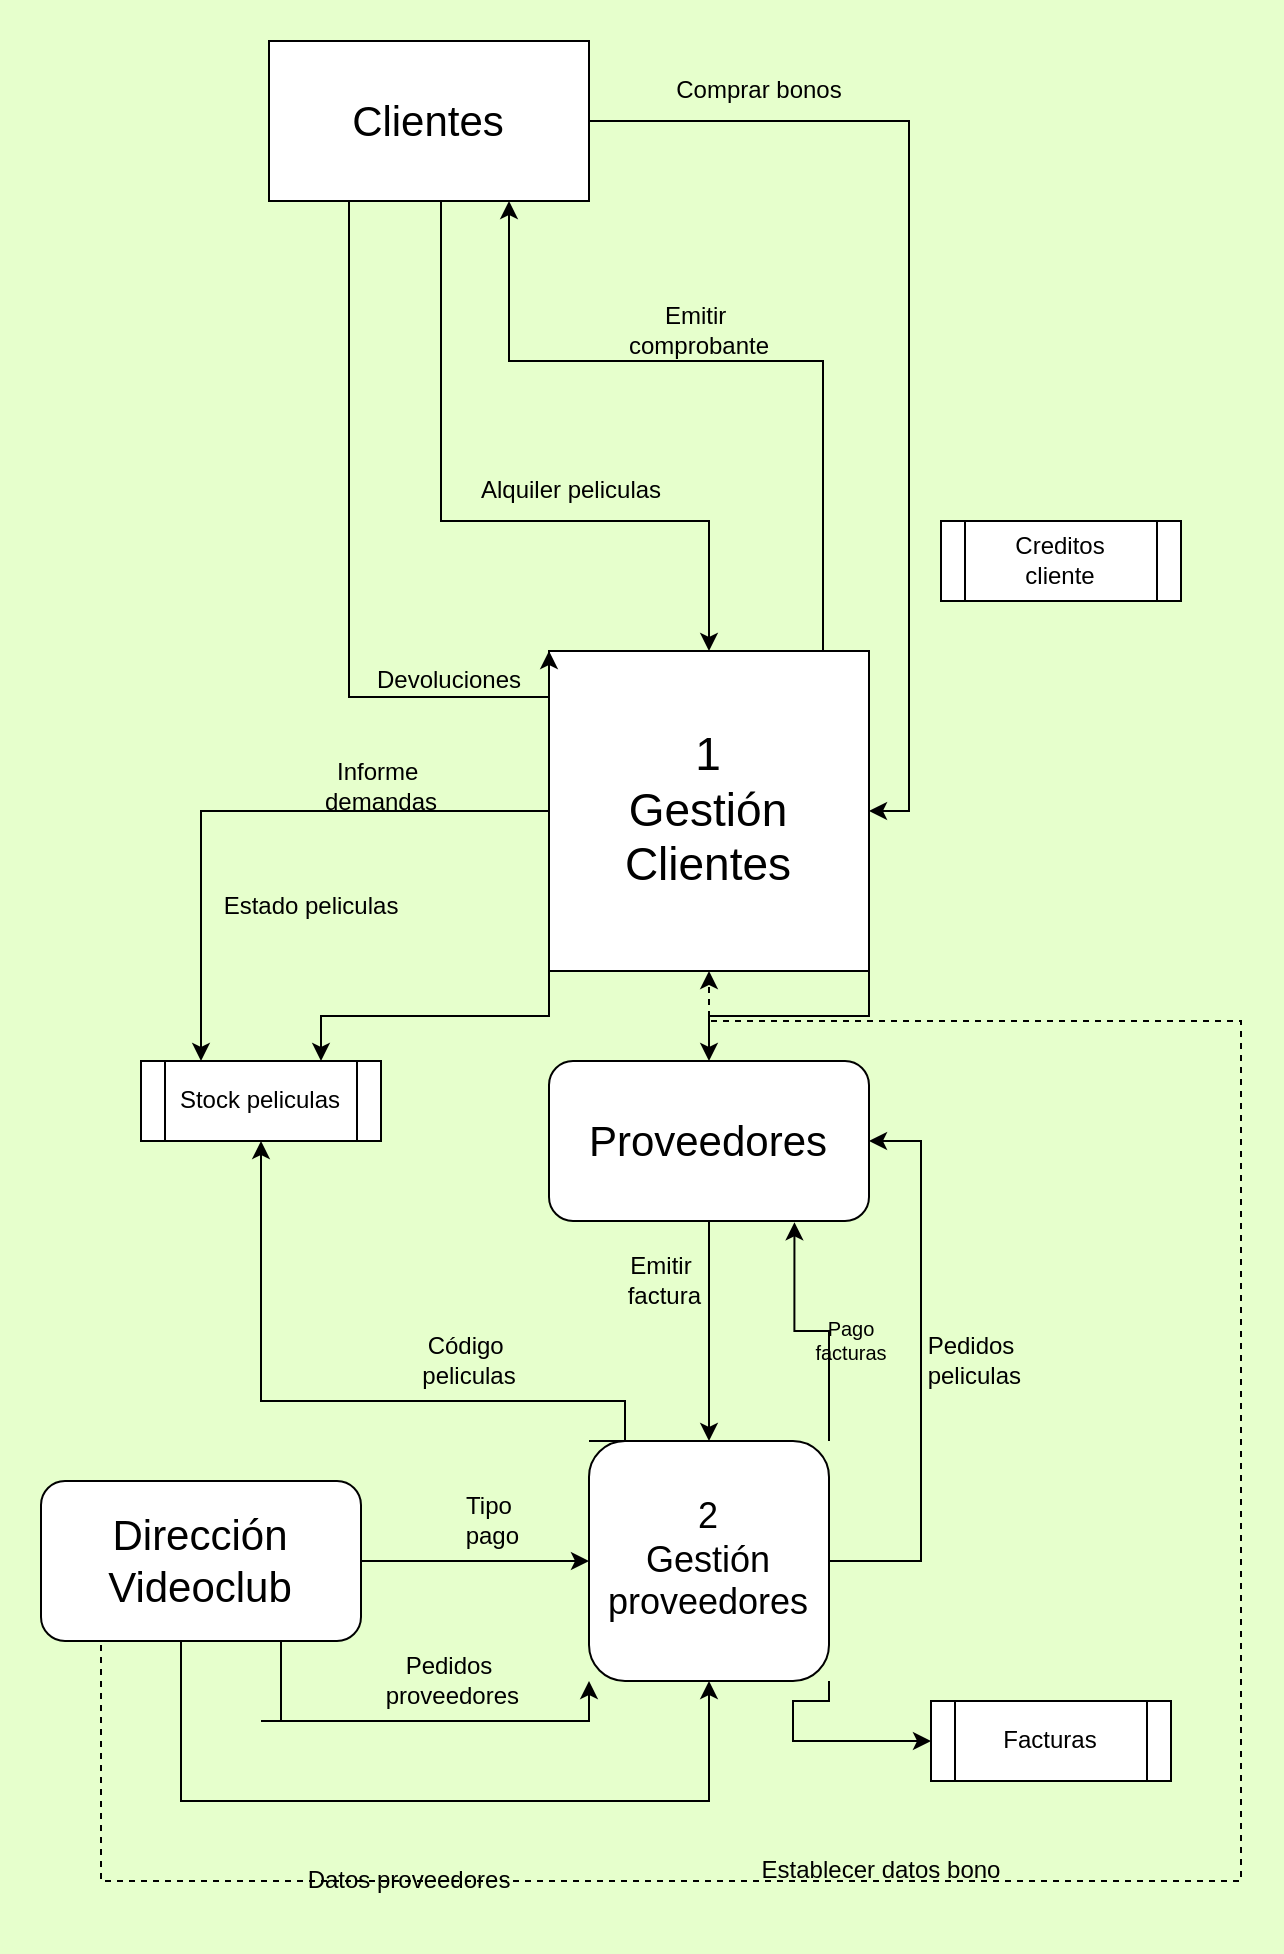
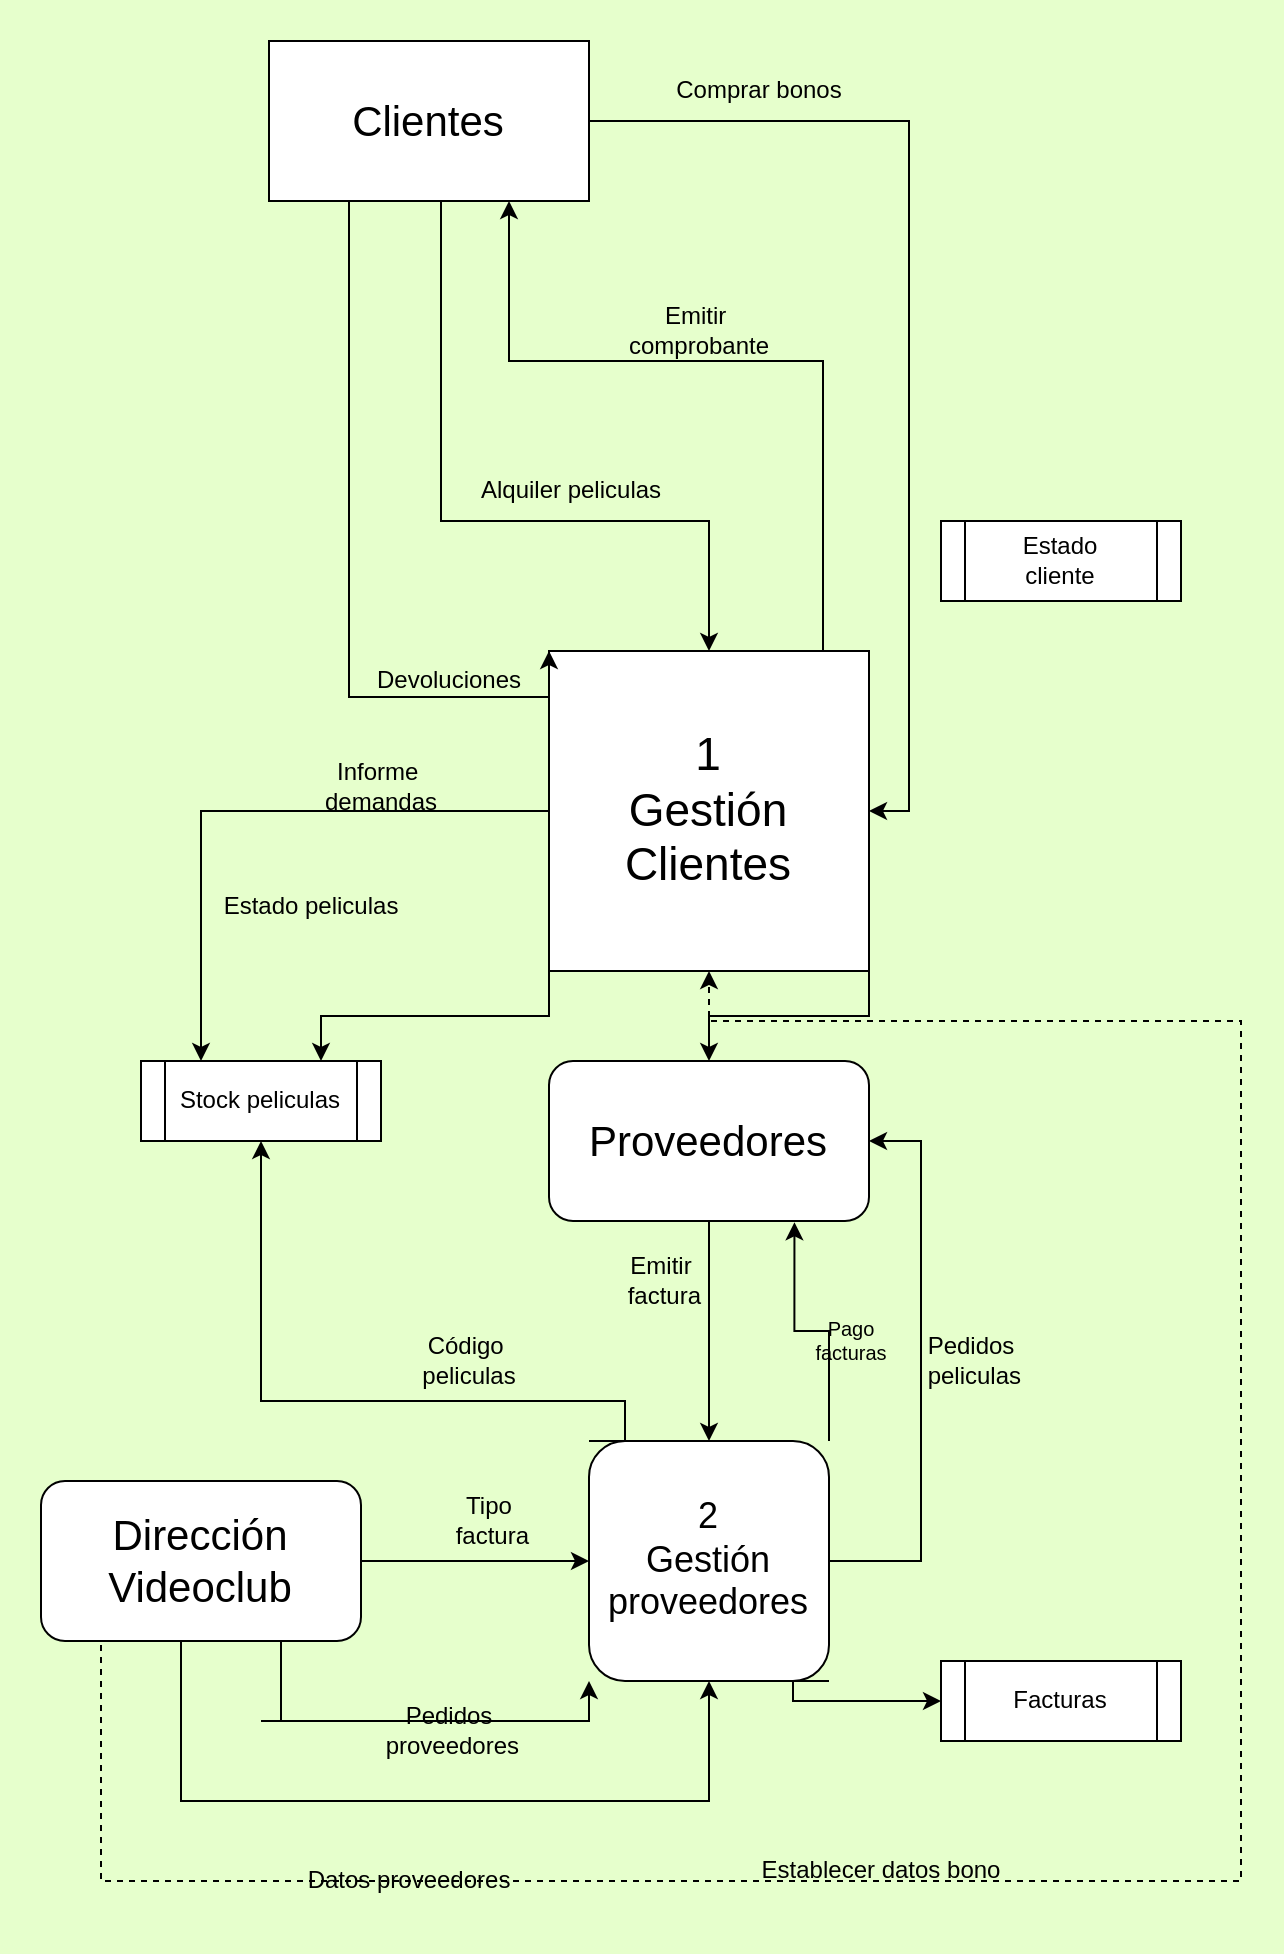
  <mxCell id="0" />
  <mxCell id="1" parent="0" />
  <mxCell id="2" style="edgeStyle=orthogonalEdgeStyle;rounded=0;orthogonalLoop=1;jettySize=auto;html=1;exitX=1;exitY=1;exitDx=0;exitDy=0;" parent="1" source="5" target="11" edge="1"><mxGeometry relative="1" as="geometry" /></mxCell>
  <mxCell id="3" style="edgeStyle=orthogonalEdgeStyle;rounded=0;orthogonalLoop=1;jettySize=auto;html=1;exitX=0;exitY=0.5;exitDx=0;exitDy=0;entryX=0.25;entryY=0;entryDx=0;entryDy=0;" parent="1" source="5" target="20" edge="1"><mxGeometry relative="1" as="geometry" /></mxCell>
  <mxCell id="4" style="edgeStyle=orthogonalEdgeStyle;rounded=0;orthogonalLoop=1;jettySize=auto;html=1;exitX=0;exitY=1;exitDx=0;exitDy=0;entryX=0.75;entryY=0;entryDx=0;entryDy=0;" parent="1" source="5" target="20" edge="1"><mxGeometry relative="1" as="geometry" /></mxCell>
  <mxCell id="5" value="&lt;div style=&quot;font-size: 23px;&quot;&gt;&lt;font style=&quot;font-size: 23px;&quot;&gt;1&lt;br&gt;&lt;/font&gt;&lt;/div&gt;&lt;div style=&quot;font-size: 23px;&quot;&gt;&lt;font style=&quot;font-size: 23px;&quot;&gt;Gestión&lt;/font&gt;&lt;/div&gt;&lt;div style=&quot;font-size: 23px;&quot;&gt;&lt;font style=&quot;font-size: 23px;&quot;&gt;Clientes&lt;br&gt;&lt;/font&gt;&lt;/div&gt;" style="whiteSpace=wrap;html=1;aspect=fixed;rounded=0;" parent="1" vertex="1"><mxGeometry x="274" y="325" width="160" height="160" as="geometry" /></mxCell>
  <mxCell id="6" style="rounded=0;orthogonalLoop=1;jettySize=auto;html=1;exitX=0.5;exitY=1;exitDx=0;exitDy=0;entryX=0.5;entryY=0;entryDx=0;entryDy=0;edgeStyle=orthogonalEdgeStyle;" parent="1" source="10" target="5" edge="1"><mxGeometry relative="1" as="geometry"><Array as="points"><mxPoint x="220" y="260" /><mxPoint x="354" y="260" /></Array></mxGeometry></mxCell>
  <mxCell id="7" style="rounded=0;orthogonalLoop=1;jettySize=auto;html=1;entryX=1;entryY=0;entryDx=0;entryDy=0;startArrow=classic;startFill=1;endArrow=none;endFill=0;edgeStyle=orthogonalEdgeStyle;exitX=0.75;exitY=1;exitDx=0;exitDy=0;" parent="1" source="10" target="5" edge="1"><mxGeometry relative="1" as="geometry"><Array as="points"><mxPoint x="254" y="180" /><mxPoint x="411" y="180" /></Array><mxPoint x="294" y="110" as="sourcePoint" /></mxGeometry></mxCell>
  <mxCell id="8" style="rounded=0;orthogonalLoop=1;jettySize=auto;html=1;entryX=0;entryY=0;entryDx=0;entryDy=0;edgeStyle=orthogonalEdgeStyle;exitX=0.25;exitY=1;exitDx=0;exitDy=0;" parent="1" source="10" target="5" edge="1"><mxGeometry relative="1" as="geometry"><Array as="points"><mxPoint x="174" y="348" /></Array><mxPoint x="134" y="130" as="sourcePoint" /></mxGeometry></mxCell>
  <mxCell id="9" style="edgeStyle=orthogonalEdgeStyle;rounded=0;orthogonalLoop=1;jettySize=auto;html=1;exitX=1;exitY=0.5;exitDx=0;exitDy=0;entryX=1;entryY=0.5;entryDx=0;entryDy=0;" parent="1" source="10" target="5" edge="1"><mxGeometry relative="1" as="geometry"><mxPoint x="380" y="-20" as="targetPoint" /></mxGeometry></mxCell>
  <mxCell id="10" value="&lt;font style=&quot;font-size: 21px;&quot;&gt;Clientes&lt;/font&gt;" style="rounded=0;whiteSpace=wrap;html=1;" parent="1" vertex="1"><mxGeometry x="134" y="20" width="160" height="80" as="geometry" /></mxCell>
  <mxCell id="11" value="&lt;font style=&quot;font-size: 21px;&quot;&gt;Proveedores&lt;br&gt;&lt;/font&gt;" style="whiteSpace=wrap;html=1;rounded=1;" parent="1" vertex="1"><mxGeometry x="274" y="530" width="160" height="80" as="geometry" /></mxCell>
  <mxCell id="12" value="&lt;div&gt;Alquiler peliculas&lt;/div&gt;" style="text;html=1;align=center;verticalAlign=middle;resizable=0;points=[];autosize=1;strokeColor=none;fillColor=none;rotation=0;" parent="1" vertex="1"><mxGeometry x="230" y="230" width="110" height="30" as="geometry" /></mxCell>
  <mxCell id="13" value="&lt;div&gt;Comprar bonos&lt;/div&gt;" style="text;html=1;align=center;verticalAlign=middle;resizable=0;points=[];autosize=1;strokeColor=none;fillColor=none;rotation=0;" parent="1" vertex="1"><mxGeometry x="324" y="30" width="110" height="30" as="geometry" /></mxCell>
  <mxCell id="14" value="&lt;div&gt;Emitir&amp;nbsp;&lt;/div&gt;&lt;div&gt;comprobante&lt;/div&gt;" style="text;html=1;align=center;verticalAlign=middle;resizable=0;points=[];autosize=1;strokeColor=none;fillColor=none;rotation=0;" parent="1" vertex="1"><mxGeometry x="304" y="145" width="90" height="40" as="geometry" /></mxCell>
  <mxCell id="15" value="&lt;div&gt;Devoluciones&lt;/div&gt;" style="text;html=1;align=center;verticalAlign=middle;resizable=0;points=[];autosize=1;strokeColor=none;fillColor=none;rotation=0;" parent="1" vertex="1"><mxGeometry x="174" y="325" width="100" height="30" as="geometry" /></mxCell>
  <mxCell id="16" value="&lt;div&gt;Pedidos&lt;/div&gt;&lt;div&gt;&amp;nbsp;peliculas&lt;/div&gt;" style="text;html=1;align=center;verticalAlign=middle;resizable=0;points=[];autosize=1;strokeColor=none;fillColor=none;rotation=0;" parent="1" vertex="1"><mxGeometry x="450" y="660" width="70" height="40" as="geometry" /></mxCell>
  <mxCell id="17" value="&lt;div&gt;Emitir&lt;/div&gt;&lt;div&gt;&amp;nbsp;factura&lt;/div&gt;" style="text;html=1;align=center;verticalAlign=middle;resizable=0;points=[];autosize=1;strokeColor=none;fillColor=none;rotation=0;" parent="1" vertex="1"><mxGeometry x="300" y="620" width="60" height="40" as="geometry" /></mxCell>
  <mxCell id="18" value="&lt;div&gt;Código&amp;nbsp;&lt;/div&gt;&lt;div&gt;peliculas&lt;/div&gt;" style="text;html=1;align=center;verticalAlign=middle;resizable=0;points=[];autosize=1;strokeColor=none;fillColor=none;rotation=0;" parent="1" vertex="1"><mxGeometry x="199" y="660" width="70" height="40" as="geometry" /></mxCell>
- <mxCell id="19" value="Creditos&lt;br&gt;&lt;div&gt;cliente&lt;br&gt;&lt;/div&gt;" style="shape=process;whiteSpace=wrap;html=1;backgroundOutline=1;" parent="1" vertex="1"><mxGeometry x="470" y="260" width="120" height="40" as="geometry" /></mxCell>
+ <mxCell id="19" value="Estado&lt;br&gt;&lt;div&gt;cliente&lt;br&gt;&lt;/div&gt;" style="shape=process;whiteSpace=wrap;html=1;backgroundOutline=1;" parent="1" vertex="1"><mxGeometry x="470" y="260" width="120" height="40" as="geometry" /></mxCell>
  <mxCell id="20" value="Stock peliculas" style="shape=process;whiteSpace=wrap;html=1;backgroundOutline=1;" parent="1" vertex="1"><mxGeometry x="70" y="530" width="120" height="40" as="geometry" /></mxCell>
  <mxCell id="21" style="edgeStyle=orthogonalEdgeStyle;rounded=0;orthogonalLoop=1;jettySize=auto;html=1;exitX=1;exitY=0.5;exitDx=0;exitDy=0;entryX=0;entryY=0.5;entryDx=0;entryDy=0;" parent="1" source="25" target="31" edge="1"><mxGeometry relative="1" as="geometry" /></mxCell>
  <mxCell id="22" style="edgeStyle=orthogonalEdgeStyle;rounded=0;orthogonalLoop=1;jettySize=auto;html=1;exitX=0.5;exitY=1;exitDx=0;exitDy=0;entryX=0.5;entryY=1;entryDx=0;entryDy=0;" parent="1" source="25" target="31" edge="1"><mxGeometry relative="1" as="geometry"><Array as="points"><mxPoint x="90" y="900" /><mxPoint x="354" y="900" /></Array></mxGeometry></mxCell>
  <mxCell id="23" style="edgeStyle=orthogonalEdgeStyle;rounded=0;orthogonalLoop=1;jettySize=auto;html=1;exitX=0.75;exitY=1;exitDx=0;exitDy=0;entryX=0;entryY=1;entryDx=0;entryDy=0;" parent="1" source="25" target="31" edge="1"><mxGeometry relative="1" as="geometry"><Array as="points"><mxPoint x="130" y="860" /><mxPoint x="312" y="860" /></Array></mxGeometry></mxCell>
  <mxCell id="24" style="edgeStyle=orthogonalEdgeStyle;rounded=0;orthogonalLoop=1;jettySize=auto;html=1;exitX=0.25;exitY=1;exitDx=0;exitDy=0;entryX=0.5;entryY=1;entryDx=0;entryDy=0;dashed=1;" parent="1" source="25" target="5" edge="1"><mxGeometry relative="1" as="geometry"><mxPoint x="750" y="524" as="targetPoint" /><Array as="points"><mxPoint x="50" y="940" /><mxPoint x="620" y="940" /><mxPoint x="620" y="510" /><mxPoint x="354" y="510" /></Array></mxGeometry></mxCell>
  <mxCell id="25" value="&lt;div style=&quot;font-size: 13px;&quot;&gt;&lt;font style=&quot;font-size: 21px;&quot;&gt;Dirección Videoclub&lt;/font&gt;&lt;/div&gt;" style="whiteSpace=wrap;html=1;rounded=1;" parent="1" vertex="1"><mxGeometry x="20" y="740" width="160" height="80" as="geometry" /></mxCell>
  <mxCell id="26" style="edgeStyle=orthogonalEdgeStyle;rounded=0;orthogonalLoop=1;jettySize=auto;html=1;exitX=0.5;exitY=0;exitDx=0;exitDy=0;entryX=0.5;entryY=1;entryDx=0;entryDy=0;startArrow=classic;startFill=1;endArrow=none;endFill=0;" parent="1" source="31" target="11" edge="1"><mxGeometry relative="1" as="geometry" /></mxCell>
  <mxCell id="27" style="edgeStyle=orthogonalEdgeStyle;rounded=0;orthogonalLoop=1;jettySize=auto;html=1;exitX=1;exitY=0.5;exitDx=0;exitDy=0;entryX=1;entryY=0.5;entryDx=0;entryDy=0;" parent="1" source="31" target="11" edge="1"><mxGeometry relative="1" as="geometry"><Array as="points"><mxPoint x="460" y="780" /><mxPoint x="460" y="570" /></Array></mxGeometry></mxCell>
  <mxCell id="28" style="edgeStyle=orthogonalEdgeStyle;rounded=0;orthogonalLoop=1;jettySize=auto;html=1;exitX=1;exitY=0;exitDx=0;exitDy=0;entryX=0.767;entryY=1.008;entryDx=0;entryDy=0;entryPerimeter=0;" parent="1" source="31" target="11" edge="1"><mxGeometry relative="1" as="geometry"><mxPoint x="396" y="630" as="targetPoint" /></mxGeometry></mxCell>
  <mxCell id="29" style="edgeStyle=orthogonalEdgeStyle;rounded=0;orthogonalLoop=1;jettySize=auto;html=1;exitX=0;exitY=0;exitDx=0;exitDy=0;entryX=0.5;entryY=1;entryDx=0;entryDy=0;" parent="1" source="31" target="20" edge="1"><mxGeometry relative="1" as="geometry"><Array as="points"><mxPoint x="312" y="700" /><mxPoint x="130" y="700" /></Array></mxGeometry></mxCell>
  <mxCell id="30" style="edgeStyle=orthogonalEdgeStyle;rounded=0;orthogonalLoop=1;jettySize=auto;html=1;exitX=1;exitY=1;exitDx=0;exitDy=0;entryX=0;entryY=0.5;entryDx=0;entryDy=0;" edge="1" parent="1" source="31" target="39"><mxGeometry relative="1" as="geometry"><Array as="points"><mxPoint x="396" y="850" /></Array></mxGeometry></mxCell>
  <mxCell id="31" value="&lt;div style=&quot;font-size: 18px;&quot;&gt;&lt;font style=&quot;font-size: 18px;&quot;&gt;2&lt;br&gt;&lt;/font&gt;&lt;/div&gt;&lt;div style=&quot;font-size: 18px;&quot;&gt;&lt;font style=&quot;font-size: 18px;&quot;&gt;Gestión&lt;br&gt;&lt;/font&gt;&lt;/div&gt;&lt;div style=&quot;font-size: 18px;&quot;&gt;&lt;font style=&quot;font-size: 18px;&quot;&gt;proveedores&lt;/font&gt;&lt;/div&gt;" style="whiteSpace=wrap;html=1;aspect=fixed;rounded=1;" parent="1" vertex="1"><mxGeometry x="294" y="720" width="120" height="120" as="geometry" /></mxCell>
  <mxCell id="32" value="&lt;div style=&quot;font-size: 10px;&quot;&gt;&lt;font style=&quot;font-size: 10px;&quot;&gt;Pago&lt;/font&gt;&lt;/div&gt;&lt;div style=&quot;font-size: 10px;&quot;&gt;&lt;font style=&quot;font-size: 10px;&quot;&gt;facturas&lt;/font&gt;&lt;/div&gt;" style="text;html=1;align=center;verticalAlign=middle;resizable=0;points=[];autosize=1;strokeColor=none;fillColor=none;rotation=0;" parent="1" vertex="1"><mxGeometry x="395" y="650" width="60" height="40" as="geometry" /></mxCell>
  <mxCell id="33" value="Datos proveedores" style="text;html=1;align=center;verticalAlign=middle;resizable=0;points=[];autosize=1;strokeColor=none;fillColor=none;" parent="1" vertex="1"><mxGeometry x="144" y="925" width="120" height="30" as="geometry" /></mxCell>
- <mxCell id="34" value="&lt;div&gt;Pedidos&lt;/div&gt;&lt;div&gt;&amp;nbsp;proveedores&lt;/div&gt;" style="text;html=1;align=center;verticalAlign=middle;resizable=0;points=[];autosize=1;strokeColor=none;fillColor=none;" parent="1" vertex="1"><mxGeometry x="179" y="820" width="90" height="40" as="geometry" /></mxCell>
+ <mxCell id="34" value="&lt;div&gt;Pedidos&lt;/div&gt;&lt;div&gt;&amp;nbsp;proveedores&lt;/div&gt;" style="text;html=1;align=center;verticalAlign=middle;resizable=0;points=[];autosize=1;strokeColor=none;fillColor=none;" parent="1" vertex="1"><mxGeometry x="179" y="845" width="90" height="40" as="geometry" /></mxCell>
  <mxCell id="35" value="Establecer datos bono" style="text;html=1;align=center;verticalAlign=middle;resizable=0;points=[];autosize=1;strokeColor=none;fillColor=none;" parent="1" vertex="1"><mxGeometry x="370" y="920" width="140" height="30" as="geometry" /></mxCell>
  <mxCell id="36" value="&lt;div&gt;Informe&amp;nbsp;&lt;/div&gt;&lt;div&gt;demandas&lt;/div&gt;" style="text;html=1;align=center;verticalAlign=middle;resizable=0;points=[];autosize=1;strokeColor=none;fillColor=none;" parent="1" vertex="1"><mxGeometry x="150" y="373" width="80" height="40" as="geometry" /></mxCell>
- <mxCell id="37" value="&lt;div&gt;Tipo&lt;/div&gt;&lt;div&gt;&amp;nbsp;pago&lt;/div&gt;" style="text;html=1;align=center;verticalAlign=middle;resizable=0;points=[];autosize=1;strokeColor=none;fillColor=none;" parent="1" vertex="1"><mxGeometry x="219" y="740" width="50" height="40" as="geometry" /></mxCell>
+ <mxCell id="37" value="&lt;div&gt;Tipo&lt;/div&gt;&lt;div&gt;&amp;nbsp;factura&lt;/div&gt;" style="text;html=1;align=center;verticalAlign=middle;resizable=0;points=[];autosize=1;strokeColor=none;fillColor=none;" parent="1" vertex="1"><mxGeometry x="219" y="740" width="50" height="40" as="geometry" /></mxCell>
  <mxCell id="38" value="Estado peliculas" style="text;html=1;align=center;verticalAlign=middle;resizable=0;points=[];autosize=1;strokeColor=none;fillColor=none;" parent="1" vertex="1"><mxGeometry x="100" y="438" width="110" height="30" as="geometry" /></mxCell>
- <mxCell id="39" value="Facturas" style="shape=process;whiteSpace=wrap;html=1;backgroundOutline=1;" parent="1" vertex="1"><mxGeometry x="465" y="850" width="120" height="40" as="geometry" /></mxCell>
+ <mxCell id="39" value="Facturas" style="shape=process;whiteSpace=wrap;html=1;backgroundOutline=1;" parent="1" vertex="1"><mxGeometry x="470" y="830" width="120" height="40" as="geometry" /></mxCell>
